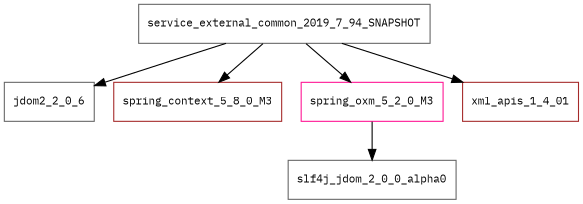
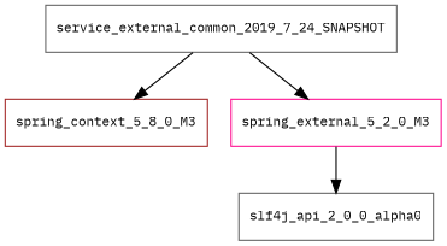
  digraph {
    fontname="IBM Plex Mono"
    node [color=gray40 fontname="IBM Plex Mono" fontsize=10.0 shape=box]
    edge [fontname="IBM Plex Mono"]
-   service_external_common_2019_7_24_SNAPSHOT [label=service_external_common_2019_7_94_SNAPSHOT]
-   jdom2_2_0_6
+   service_external_common_2019_7_24_SNAPSHOT
    n3 [color=brown label=spring_context_5_8_0_M3]
-   spring_oxm_5_2_0_M3 [color=deeppink]
-   xml_apis_1_4_01 [color=brown]
-   slf4j_api_2_0_0_alpha0 [label=slf4j_jdom_2_0_0_alpha0]
-   service_external_common_2019_7_24_SNAPSHOT -> jdom2_2_0_6
+   spring_oxm_5_2_0_M3 [color=deeppink label=spring_external_5_2_0_M3]
+   slf4j_api_2_0_0_alpha0
    service_external_common_2019_7_24_SNAPSHOT -> n3
    service_external_common_2019_7_24_SNAPSHOT -> spring_oxm_5_2_0_M3
-   service_external_common_2019_7_24_SNAPSHOT -> xml_apis_1_4_01
    spring_oxm_5_2_0_M3 -> slf4j_api_2_0_0_alpha0
  }
